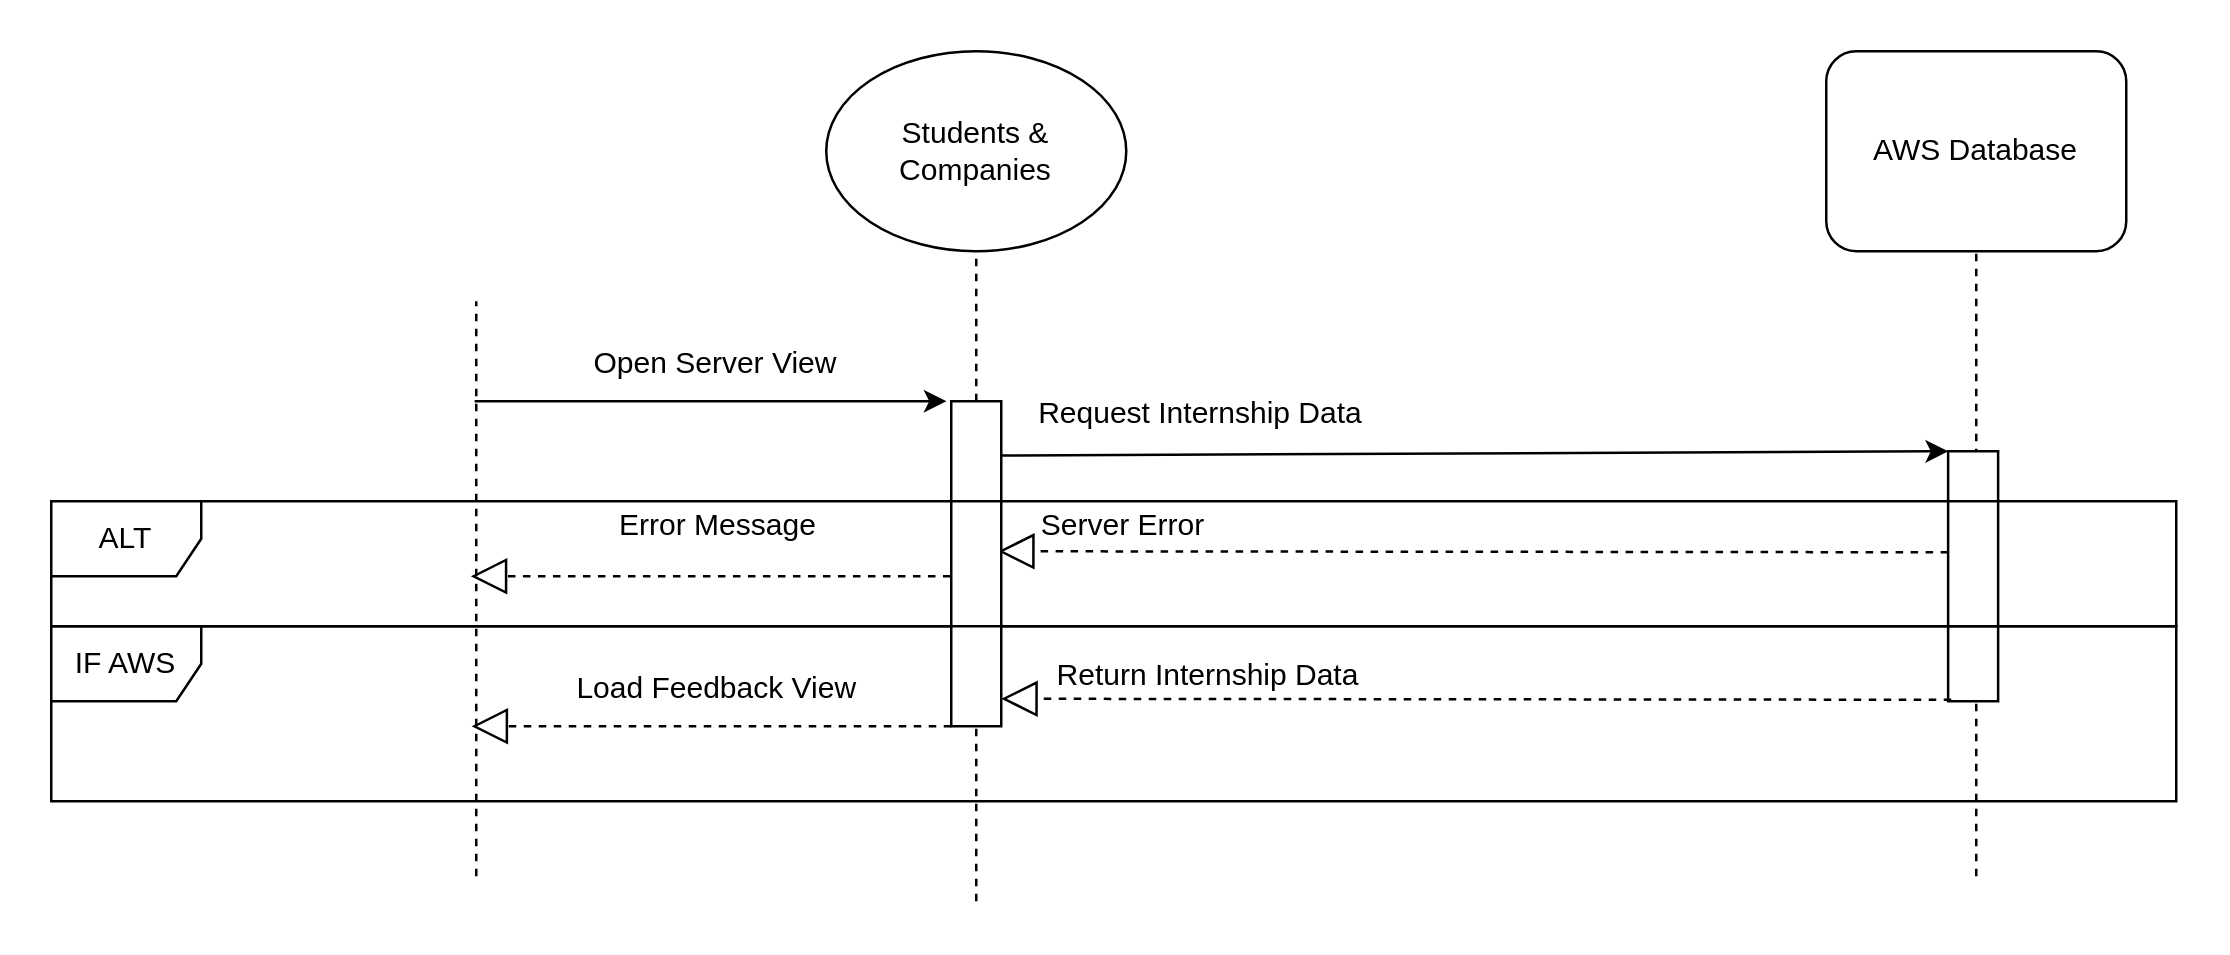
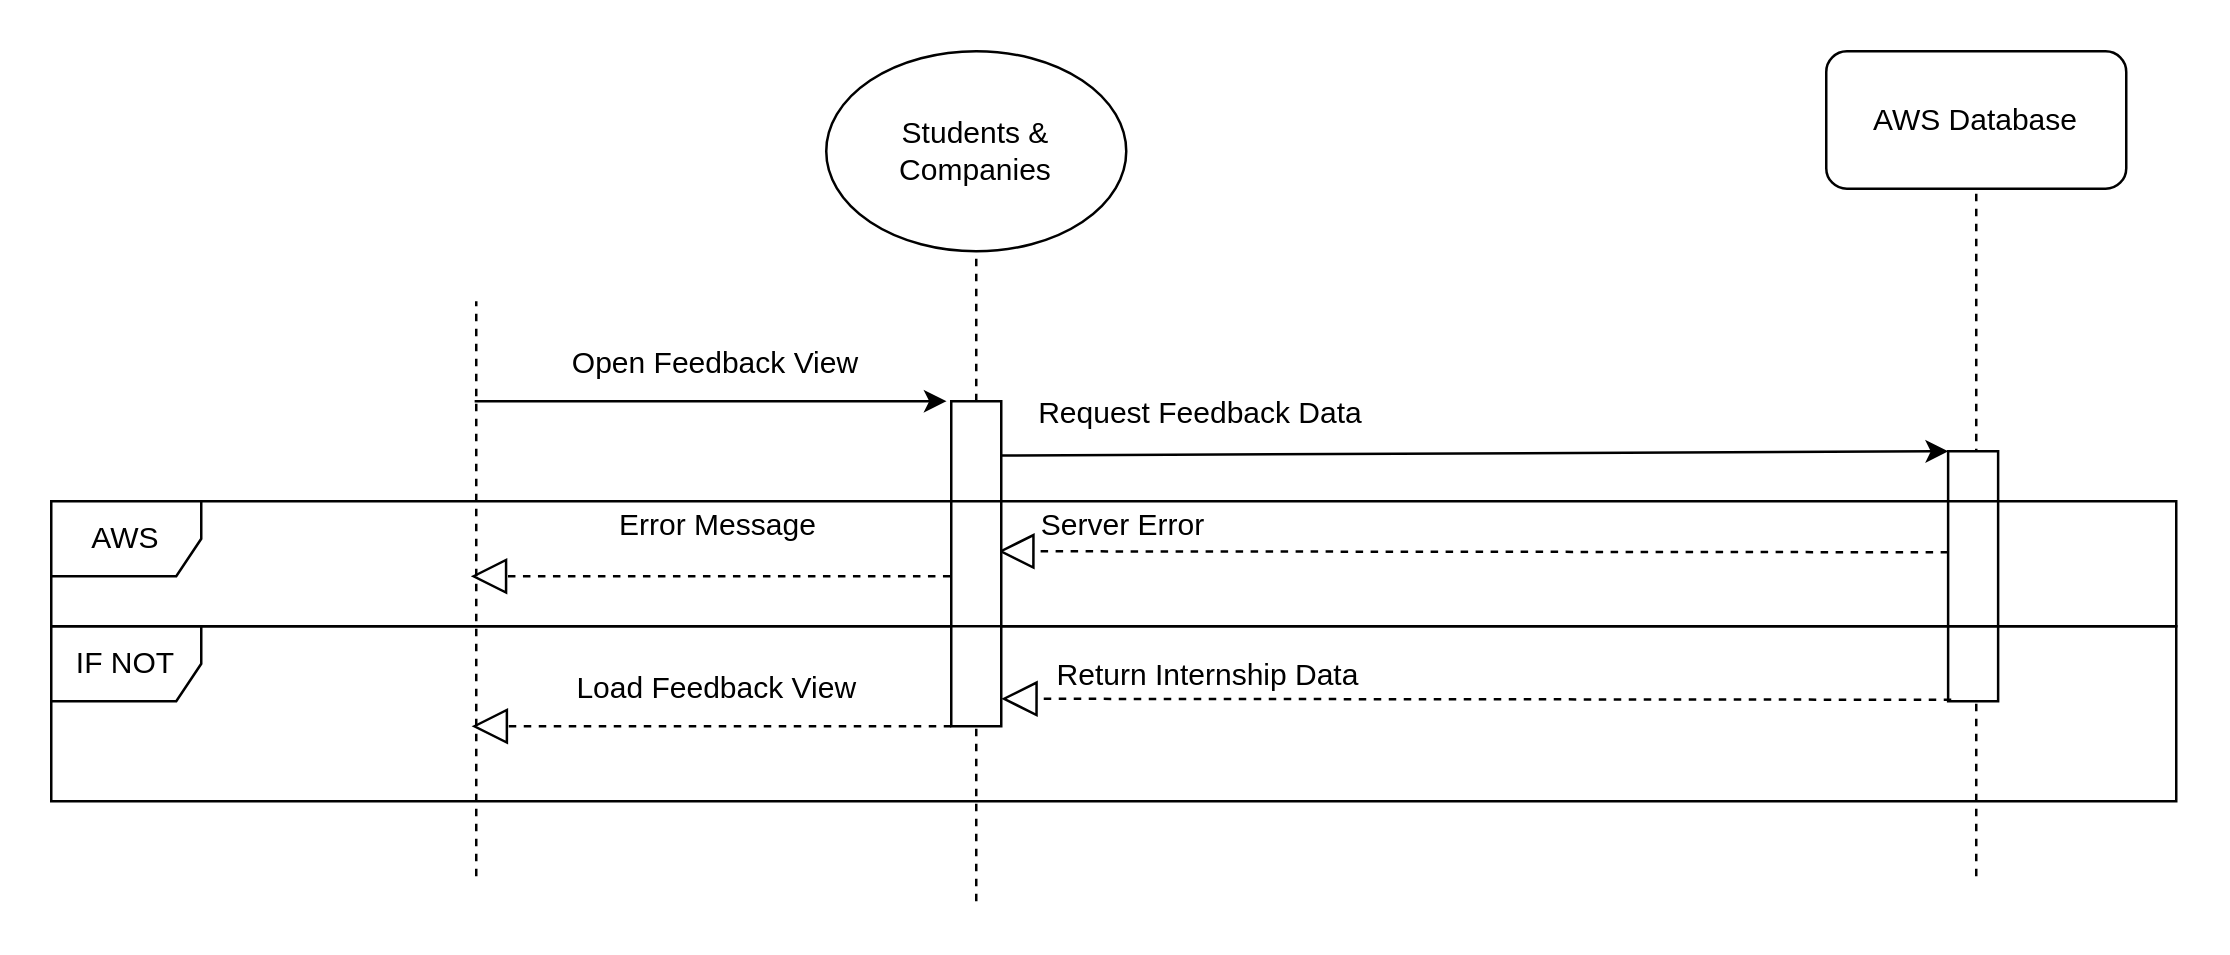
  <mxCell id="0" />
  <mxCell id="1" parent="0" />
  <mxCell id="2" value="&lt;div&gt;Students &amp;amp; Companies&lt;/div&gt;" style="ellipse;whiteSpace=wrap;html=1;" parent="1" vertex="1"><mxGeometry x="330" y="20" width="120" height="80" as="geometry" /></mxCell>
- <mxCell id="3" value="AWS Database" style="rounded=1;whiteSpace=wrap;html=1;" parent="1" vertex="1"><mxGeometry x="730" y="20" width="120" height="80" as="geometry" /></mxCell>
+ <mxCell id="3" value="AWS Database" style="rounded=1;whiteSpace=wrap;html=1;" parent="1" vertex="1"><mxGeometry x="730" y="20" width="120" height="55" as="geometry" /></mxCell>
  <mxCell id="4" value="" style="endArrow=none;dashed=1;html=1;rounded=0;" parent="1" edge="1"><mxGeometry width="50" height="50" relative="1" as="geometry"><mxPoint x="190" y="350" as="sourcePoint" /><mxPoint x="190" y="120" as="targetPoint" /></mxGeometry></mxCell>
  <mxCell id="5" value="" style="endArrow=none;dashed=1;html=1;rounded=0;entryX=0.5;entryY=1;entryDx=0;entryDy=0;" parent="1" target="3" edge="1"><mxGeometry width="50" height="50" relative="1" as="geometry"><mxPoint x="790" y="350" as="sourcePoint" /><mxPoint x="789" y="490" as="targetPoint" /></mxGeometry></mxCell>
  <mxCell id="6" value="" style="endArrow=none;dashed=1;html=1;rounded=0;entryX=0.5;entryY=1;entryDx=0;entryDy=0;" parent="1" target="2" edge="1" source="22"><mxGeometry width="50" height="50" relative="1" as="geometry"><mxPoint x="390" y="630" as="sourcePoint" /><mxPoint x="390" y="530" as="targetPoint" /></mxGeometry></mxCell>
  <mxCell id="7" value="" style="rounded=0;whiteSpace=wrap;html=1;" parent="1" vertex="1"><mxGeometry x="778.75" y="180" width="20" height="100" as="geometry" /></mxCell>
  <mxCell id="8" value="" style="endArrow=classic;html=1;rounded=0;exitX=1.212;exitY=0.053;exitDx=0;exitDy=0;exitPerimeter=0;" parent="1" edge="1"><mxGeometry width="50" height="50" relative="1" as="geometry"><mxPoint x="397.5" y="181.73" as="sourcePoint" /><mxPoint x="778.75" y="180" as="targetPoint" /></mxGeometry></mxCell>
  <mxCell id="9" value="" style="endArrow=block;dashed=1;endFill=0;endSize=12;html=1;rounded=0;" edge="1" parent="1"><mxGeometry width="160" relative="1" as="geometry"><mxPoint x="379.68" y="230" as="sourcePoint" /><mxPoint x="187.81" y="230" as="targetPoint" /></mxGeometry></mxCell>
  <mxCell id="10" value="" style="endArrow=block;dashed=1;endFill=0;endSize=12;html=1;rounded=0;" edge="1" parent="1"><mxGeometry width="160" relative="1" as="geometry"><mxPoint x="778.75" y="220.41" as="sourcePoint" /><mxPoint x="398.75" y="220" as="targetPoint" /></mxGeometry></mxCell>
  <mxCell id="11" value="Server Error" style="text;html=1;align=center;verticalAlign=middle;whiteSpace=wrap;rounded=0;" vertex="1" parent="1"><mxGeometry x="398.75" y="200" width="100" height="20" as="geometry" /></mxCell>
  <mxCell id="12" value="Error Message" style="text;html=1;align=center;verticalAlign=middle;whiteSpace=wrap;rounded=0;" vertex="1" parent="1"><mxGeometry x="236.88" y="195" width="100" height="30" as="geometry" /></mxCell>
  <mxCell id="13" value="" style="endArrow=classic;html=1;rounded=0;" edge="1" parent="1"><mxGeometry width="50" height="50" relative="1" as="geometry"><mxPoint x="189.36" y="160" as="sourcePoint" /><mxPoint x="378.12" y="160" as="targetPoint" /></mxGeometry></mxCell>
- <mxCell id="14" value="Open Server View" style="text;html=1;align=center;verticalAlign=middle;whiteSpace=wrap;rounded=0;" vertex="1" parent="1"><mxGeometry x="196.24" y="130" width="180" height="30" as="geometry" /></mxCell>
+ <mxCell id="14" value="Open Feedback View" style="text;html=1;align=center;verticalAlign=middle;whiteSpace=wrap;rounded=0;" vertex="1" parent="1"><mxGeometry x="196.24" y="130" width="180" height="30" as="geometry" /></mxCell>
  <mxCell id="15" value="" style="endArrow=block;dashed=1;endFill=0;endSize=12;html=1;rounded=0;" edge="1" parent="1"><mxGeometry width="160" relative="1" as="geometry"><mxPoint x="380" y="290" as="sourcePoint" /><mxPoint x="188.13" y="290" as="targetPoint" /></mxGeometry></mxCell>
  <mxCell id="16" value="Load Feedback View" style="text;html=1;align=center;verticalAlign=middle;whiteSpace=wrap;rounded=0;" vertex="1" parent="1"><mxGeometry x="225.48" y="260" width="122.8" height="30" as="geometry" /></mxCell>
- <mxCell id="17" value="Request Internship Data" style="text;html=1;align=center;verticalAlign=middle;whiteSpace=wrap;rounded=0;" vertex="1" parent="1"><mxGeometry x="400" y="150" width="160" height="30" as="geometry" /></mxCell>
+ <mxCell id="17" value="Request Feedback Data" style="text;html=1;align=center;verticalAlign=middle;whiteSpace=wrap;rounded=0;" vertex="1" parent="1"><mxGeometry x="400" y="150" width="160" height="30" as="geometry" /></mxCell>
  <mxCell id="18" value="" style="endArrow=block;dashed=1;endFill=0;endSize=12;html=1;rounded=0;" edge="1" parent="1"><mxGeometry width="160" relative="1" as="geometry"><mxPoint x="780" y="279.41" as="sourcePoint" /><mxPoint x="400" y="279" as="targetPoint" /></mxGeometry></mxCell>
  <mxCell id="19" value="Return Internship Data" style="text;html=1;align=center;verticalAlign=middle;whiteSpace=wrap;rounded=0;" vertex="1" parent="1"><mxGeometry x="412.5" y="260" width="140" height="20" as="geometry" /></mxCell>
- <mxCell id="20" value="IF AWS" style="shape=umlFrame;whiteSpace=wrap;html=1;pointerEvents=0;" vertex="1" parent="1"><mxGeometry x="20" y="250" width="850" height="70" as="geometry" /></mxCell>
+ <mxCell id="20" value="IF NOT" style="shape=umlFrame;whiteSpace=wrap;html=1;pointerEvents=0;" vertex="1" parent="1"><mxGeometry x="20" y="250" width="850" height="70" as="geometry" /></mxCell>
  <mxCell id="21" value="" style="endArrow=none;dashed=1;html=1;rounded=0;entryX=0.5;entryY=1;entryDx=0;entryDy=0;" edge="1" parent="1" target="22"><mxGeometry width="50" height="50" relative="1" as="geometry"><mxPoint x="390" y="360" as="sourcePoint" /><mxPoint x="390" y="100" as="targetPoint" /></mxGeometry></mxCell>
  <mxCell id="22" value="" style="rounded=0;whiteSpace=wrap;html=1;" parent="1" vertex="1"><mxGeometry x="380" y="160" width="20" height="130" as="geometry" /></mxCell>
- <mxCell id="23" value="ALT" style="shape=umlFrame;whiteSpace=wrap;html=1;pointerEvents=0;" vertex="1" parent="1"><mxGeometry x="20" y="200" width="850" height="50" as="geometry" /></mxCell>
+ <mxCell id="23" value="AWS" style="shape=umlFrame;whiteSpace=wrap;html=1;pointerEvents=0;" vertex="1" parent="1"><mxGeometry x="20" y="200" width="850" height="50" as="geometry" /></mxCell>
